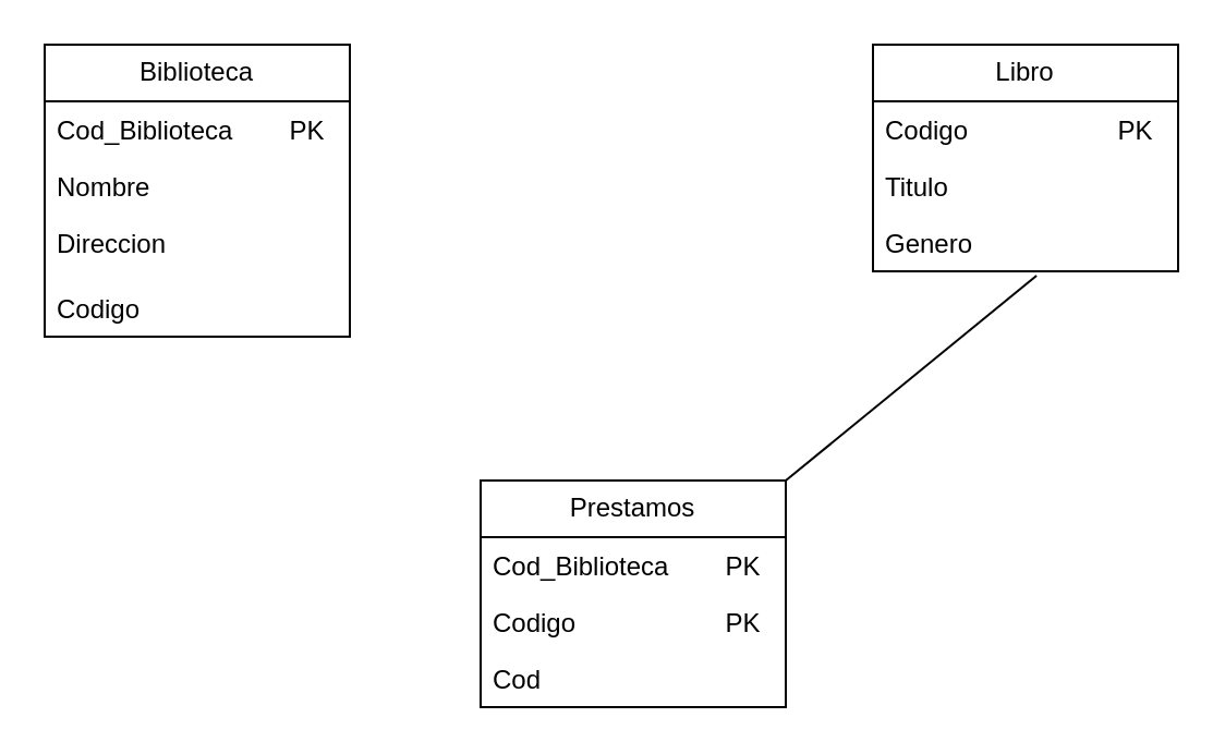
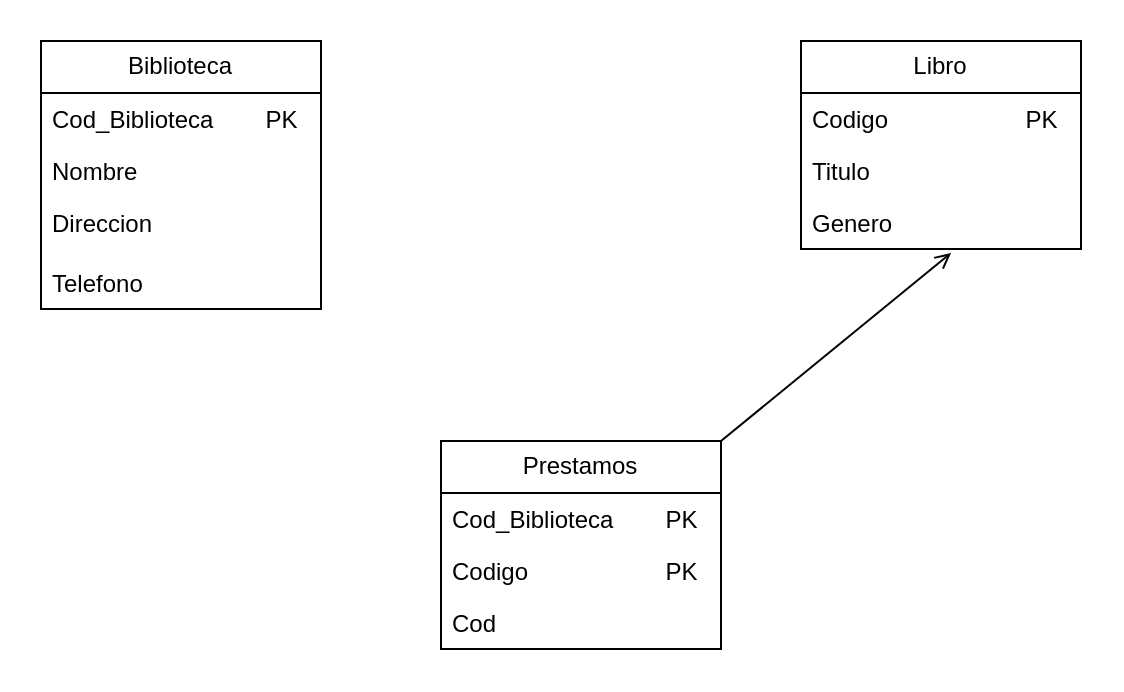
  <mxCell id="0" />
  <mxCell id="1" parent="0" />
  <mxCell id="2" value="Biblioteca" style="swimlane;fontStyle=0;childLayout=stackLayout;horizontal=1;startSize=26;fillColor=none;horizontalStack=0;resizeParent=1;resizeParentMax=0;resizeLast=0;collapsible=1;marginBottom=0;whiteSpace=wrap;html=1;" vertex="1" parent="1"><mxGeometry x="20" y="20" width="140" height="134" as="geometry"><mxRectangle x="340" y="380" width="100" height="30" as="alternateBounds" /></mxGeometry></mxCell>
  <mxCell id="3" value="Cod_Biblioteca&lt;span style=&quot;white-space: pre;&quot;&gt;&#09;&lt;/span&gt;PK" style="text;strokeColor=none;fillColor=none;align=left;verticalAlign=top;spacingLeft=4;spacingRight=4;overflow=hidden;rotatable=0;points=[[0,0.5],[1,0.5]];portConstraint=eastwest;whiteSpace=wrap;html=1;" vertex="1" parent="2"><mxGeometry y="26" width="140" height="26" as="geometry" /></mxCell>
  <mxCell id="4" value="Nombre" style="text;strokeColor=none;fillColor=none;align=left;verticalAlign=top;spacingLeft=4;spacingRight=4;overflow=hidden;rotatable=0;points=[[0,0.5],[1,0.5]];portConstraint=eastwest;whiteSpace=wrap;html=1;" vertex="1" parent="2"><mxGeometry y="52" width="140" height="26" as="geometry" /></mxCell>
  <mxCell id="5" value="Direccion" style="text;strokeColor=none;fillColor=none;align=left;verticalAlign=top;spacingLeft=4;spacingRight=4;overflow=hidden;rotatable=0;points=[[0,0.5],[1,0.5]];portConstraint=eastwest;whiteSpace=wrap;html=1;" vertex="1" parent="2"><mxGeometry y="78" width="140" height="30" as="geometry" /></mxCell>
- <mxCell id="6" value="Codigo" style="text;strokeColor=none;fillColor=none;align=left;verticalAlign=top;spacingLeft=4;spacingRight=4;overflow=hidden;rotatable=0;points=[[0,0.5],[1,0.5]];portConstraint=eastwest;whiteSpace=wrap;html=1;" vertex="1" parent="2"><mxGeometry y="108" width="140" height="26" as="geometry" /></mxCell>
+ <mxCell id="6" value="Telefono" style="text;strokeColor=none;fillColor=none;align=left;verticalAlign=top;spacingLeft=4;spacingRight=4;overflow=hidden;rotatable=0;points=[[0,0.5],[1,0.5]];portConstraint=eastwest;whiteSpace=wrap;html=1;" vertex="1" parent="2"><mxGeometry y="108" width="140" height="26" as="geometry" /></mxCell>
  <mxCell id="7" value="Libro" style="swimlane;fontStyle=0;childLayout=stackLayout;horizontal=1;startSize=26;fillColor=none;horizontalStack=0;resizeParent=1;resizeParentMax=0;resizeLast=0;collapsible=1;marginBottom=0;whiteSpace=wrap;html=1;" vertex="1" parent="1"><mxGeometry x="400" y="20" width="140" height="104" as="geometry" /></mxCell>
  <mxCell id="8" value="Codigo&lt;span style=&quot;white-space: pre;&quot;&gt;&#09;&lt;/span&gt;&lt;span style=&quot;white-space: pre;&quot;&gt;&#09;&lt;/span&gt;&lt;span style=&quot;white-space: pre;&quot;&gt;&#09;&lt;/span&gt;PK" style="text;strokeColor=none;fillColor=none;align=left;verticalAlign=top;spacingLeft=4;spacingRight=4;overflow=hidden;rotatable=0;points=[[0,0.5],[1,0.5]];portConstraint=eastwest;whiteSpace=wrap;html=1;" vertex="1" parent="7"><mxGeometry y="26" width="140" height="26" as="geometry" /></mxCell>
  <mxCell id="9" value="Titulo" style="text;strokeColor=none;fillColor=none;align=left;verticalAlign=top;spacingLeft=4;spacingRight=4;overflow=hidden;rotatable=0;points=[[0,0.5],[1,0.5]];portConstraint=eastwest;whiteSpace=wrap;html=1;" vertex="1" parent="7"><mxGeometry y="52" width="140" height="26" as="geometry" /></mxCell>
  <mxCell id="10" value="Genero" style="text;strokeColor=none;fillColor=none;align=left;verticalAlign=top;spacingLeft=4;spacingRight=4;overflow=hidden;rotatable=0;points=[[0,0.5],[1,0.5]];portConstraint=eastwest;whiteSpace=wrap;html=1;" vertex="1" parent="7"><mxGeometry y="78" width="140" height="26" as="geometry" /></mxCell>
- <mxCell id="11" value="" style="endArrow=none;html=1;rounded=0;entryX=0.536;entryY=1.077;entryDx=0;entryDy=0;entryPerimeter=0;exitX=1;exitY=0;exitDx=0;exitDy=0;" edge="1" parent="1" source="12" target="10"><mxGeometry width="50" height="50" relative="1" as="geometry"><mxPoint x="370" y="220" as="sourcePoint" /><mxPoint x="290" y="110" as="targetPoint" /></mxGeometry></mxCell>
+ <mxCell id="11" value="" style="endArrow=open;html=1;rounded=0;entryX=0.536;entryY=1.077;entryDx=0;entryDy=0;entryPerimeter=0;exitX=1;exitY=0;exitDx=0;exitDy=0;" edge="1" parent="1" source="12" target="10"><mxGeometry width="50" height="50" relative="1" as="geometry"><mxPoint x="370" y="220" as="sourcePoint" /><mxPoint x="290" y="110" as="targetPoint" /></mxGeometry></mxCell>
  <mxCell id="12" value="Prestamos" style="swimlane;fontStyle=0;childLayout=stackLayout;horizontal=1;startSize=26;fillColor=none;horizontalStack=0;resizeParent=1;resizeParentMax=0;resizeLast=0;collapsible=1;marginBottom=0;whiteSpace=wrap;html=1;" vertex="1" parent="1"><mxGeometry x="220" y="220" width="140" height="104" as="geometry" /></mxCell>
  <mxCell id="13" value="Cod_Biblioteca&lt;span style=&quot;white-space: pre;&quot;&gt;&#09;&lt;/span&gt;PK" style="text;strokeColor=none;fillColor=none;align=left;verticalAlign=top;spacingLeft=4;spacingRight=4;overflow=hidden;rotatable=0;points=[[0,0.5],[1,0.5]];portConstraint=eastwest;whiteSpace=wrap;html=1;" vertex="1" parent="12"><mxGeometry y="26" width="140" height="26" as="geometry" /></mxCell>
  <mxCell id="14" value="Codigo&lt;span style=&quot;white-space: pre;&quot;&gt;&#09;&lt;/span&gt;&lt;span style=&quot;white-space: pre;&quot;&gt;&#09;&lt;/span&gt;&lt;span style=&quot;white-space: pre;&quot;&gt;&#09;&lt;/span&gt;PK" style="text;strokeColor=none;fillColor=none;align=left;verticalAlign=top;spacingLeft=4;spacingRight=4;overflow=hidden;rotatable=0;points=[[0,0.5],[1,0.5]];portConstraint=eastwest;whiteSpace=wrap;html=1;" vertex="1" parent="12"><mxGeometry y="52" width="140" height="26" as="geometry" /></mxCell>
  <mxCell id="15" value="Cod" style="text;strokeColor=none;fillColor=none;align=left;verticalAlign=top;spacingLeft=4;spacingRight=4;overflow=hidden;rotatable=0;points=[[0,0.5],[1,0.5]];portConstraint=eastwest;whiteSpace=wrap;html=1;" vertex="1" parent="12"><mxGeometry y="78" width="140" height="26" as="geometry" /></mxCell>
